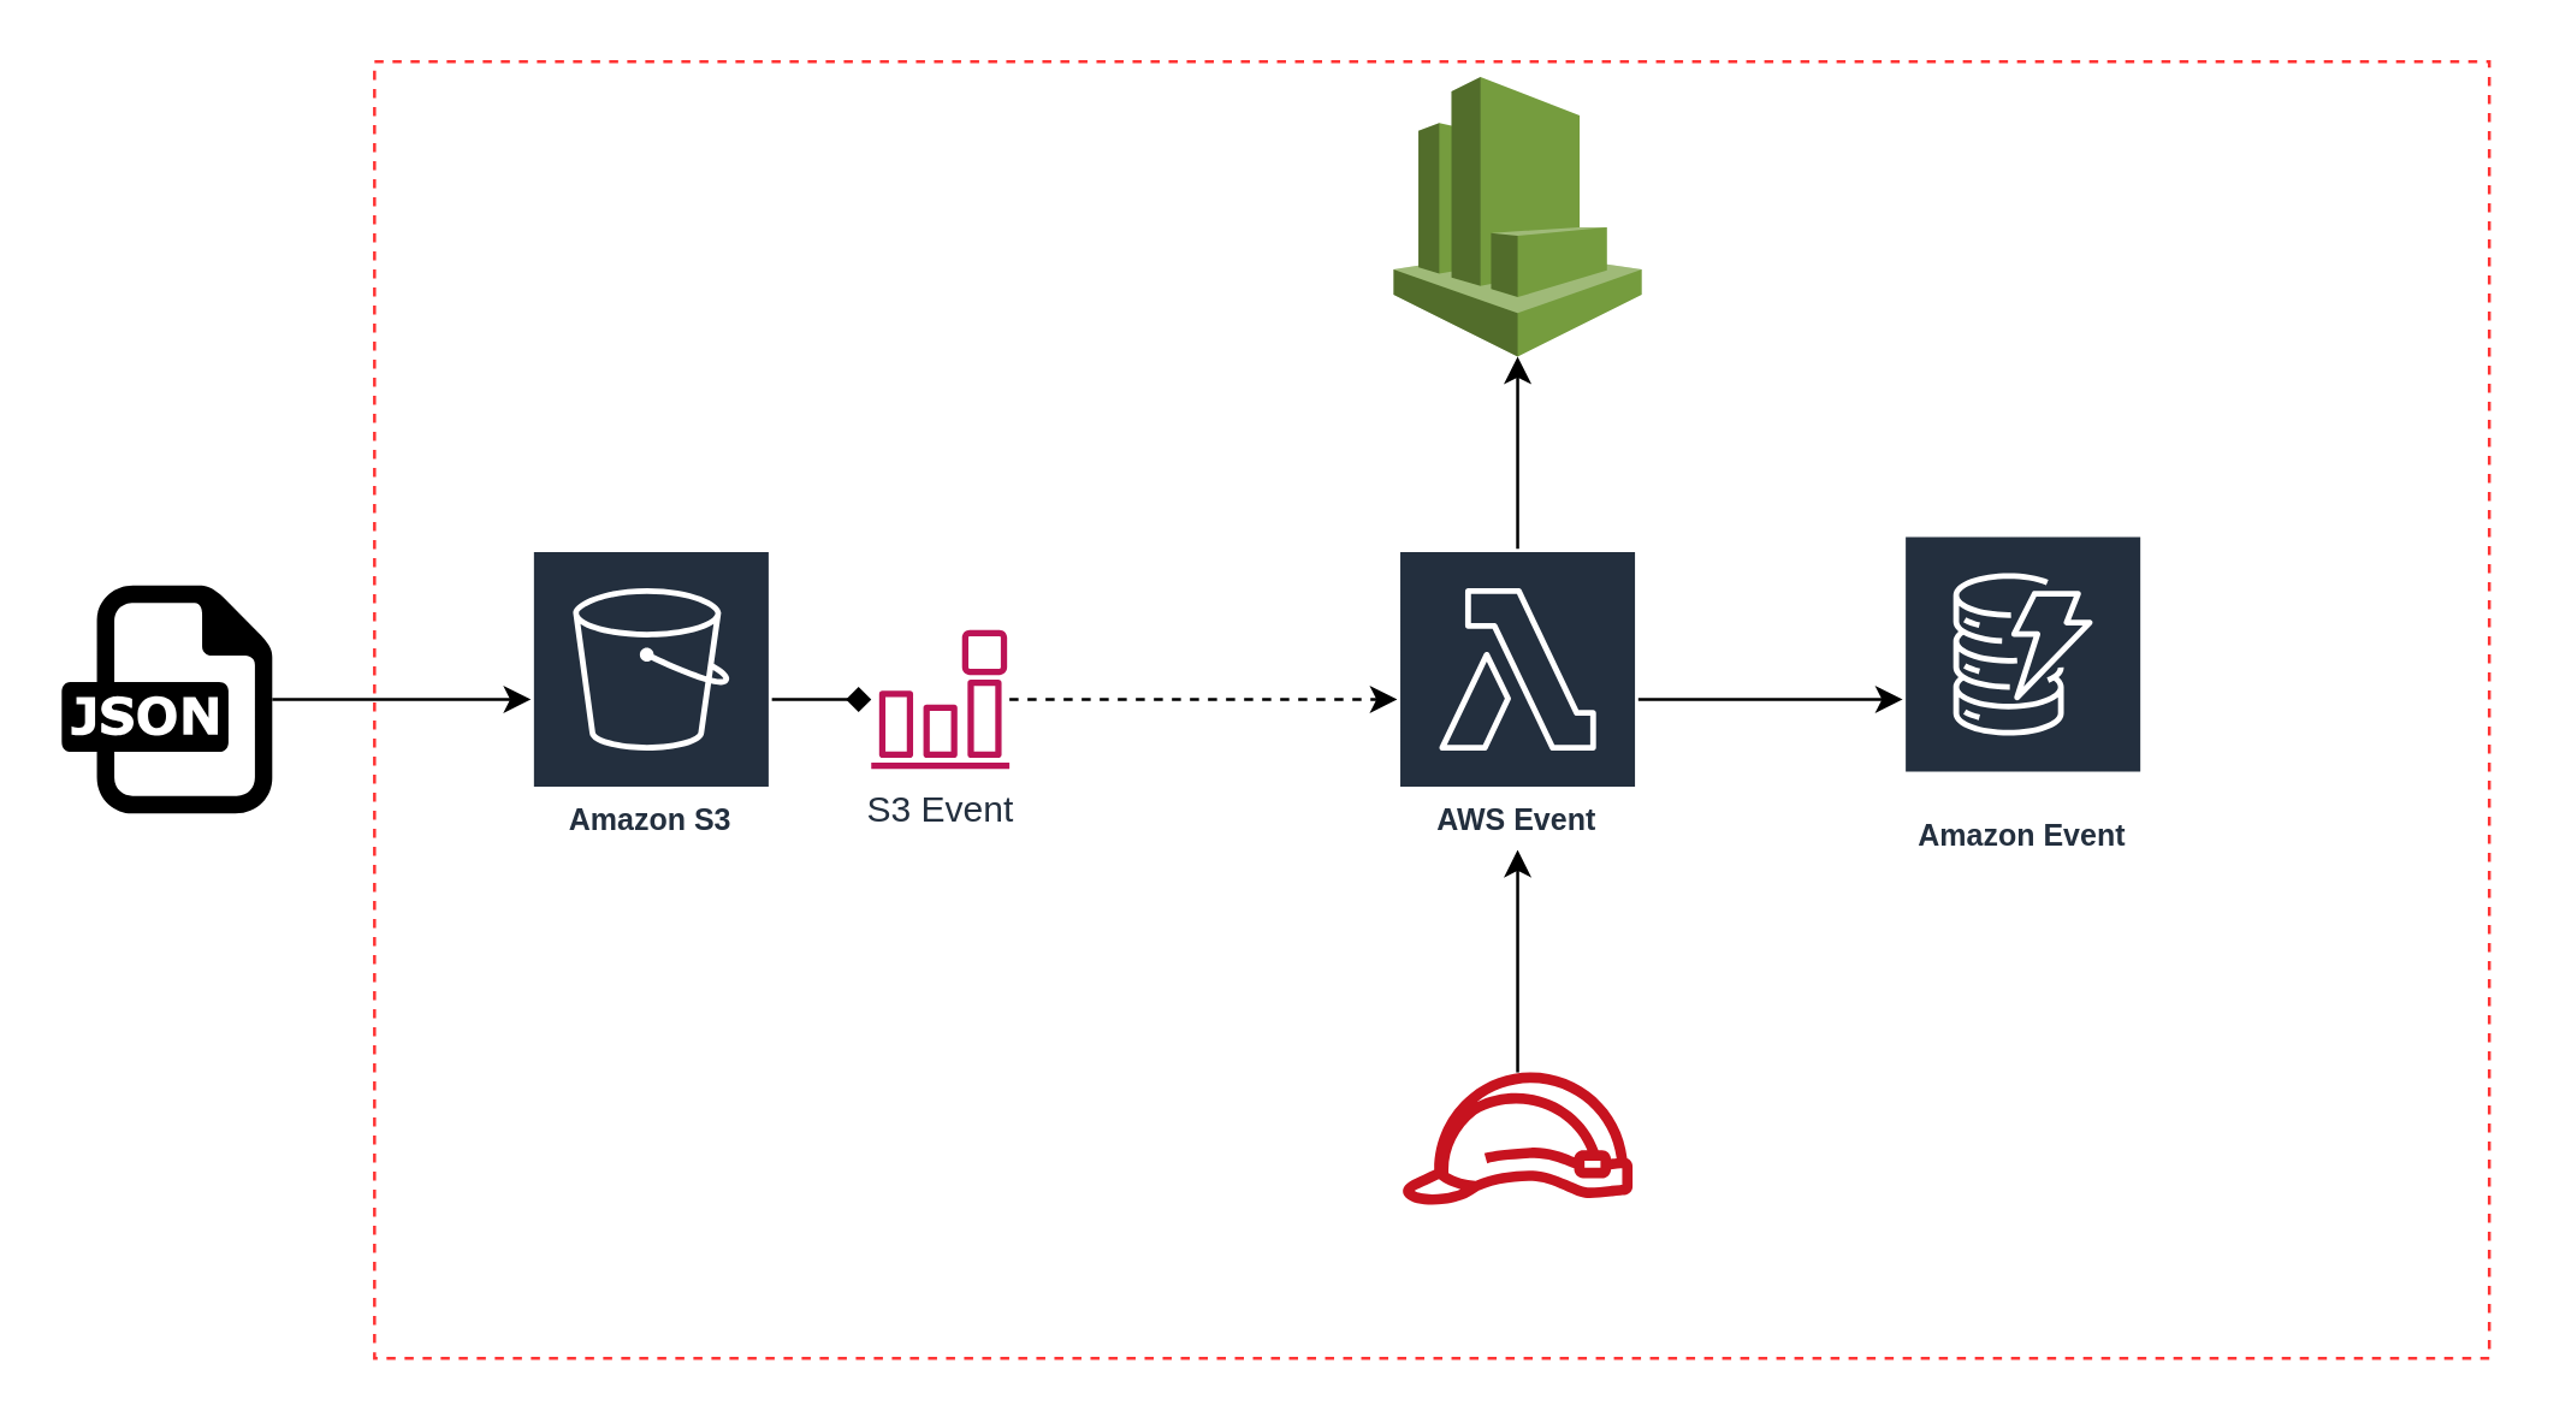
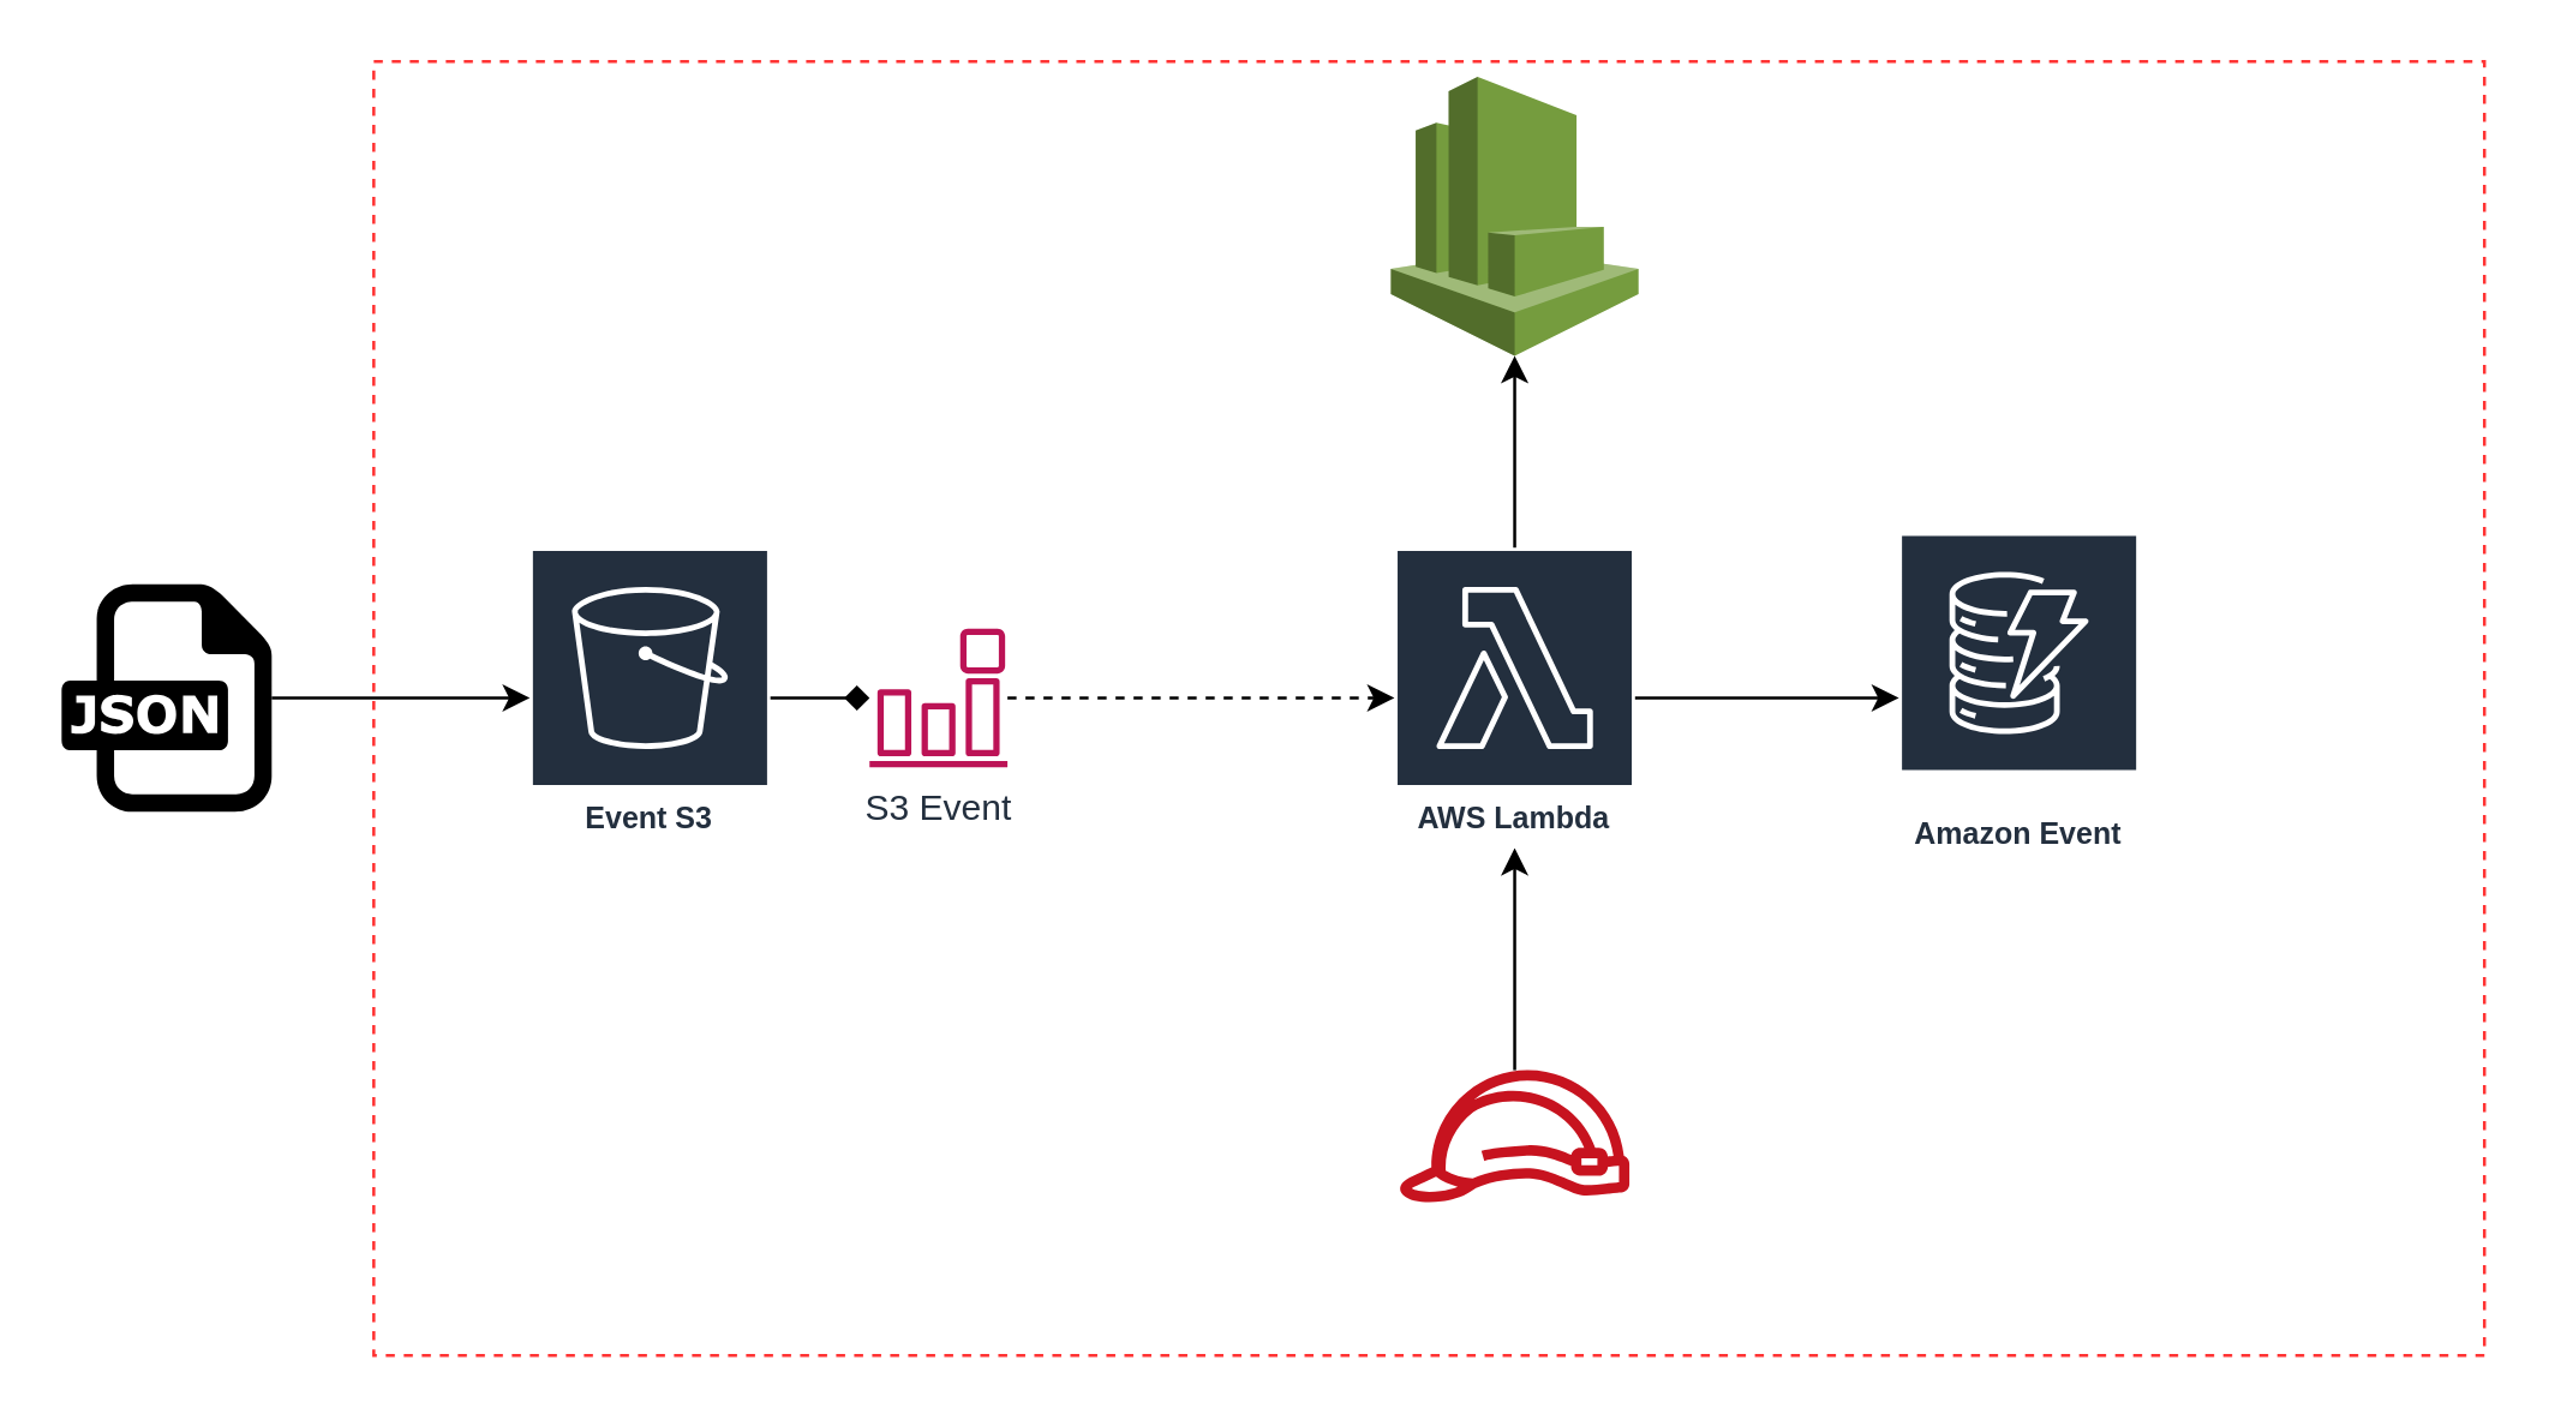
  <mxCell id="0" />
  <mxCell id="1" parent="0" />
  <mxCell id="2" value="" style="rounded=0;whiteSpace=wrap;html=1;strokeColor=#FF3333;dashed=1;" vertex="1" parent="1"><mxGeometry x="124" y="20" width="703" height="431" as="geometry" /></mxCell>
  <mxCell id="3" style="edgeStyle=orthogonalEdgeStyle;rounded=0;orthogonalLoop=1;jettySize=auto;html=1;" edge="1" parent="1" source="4" target="6"><mxGeometry relative="1" as="geometry" /></mxCell>
  <mxCell id="4" value="" style="dashed=0;outlineConnect=0;html=1;align=center;labelPosition=center;verticalLabelPosition=bottom;verticalAlign=top;shape=mxgraph.weblogos.json" vertex="1" parent="1"><mxGeometry x="20" y="194.1" width="70" height="75.8" as="geometry" /></mxCell>
  <mxCell id="5" style="edgeStyle=orthogonalEdgeStyle;rounded=0;orthogonalLoop=1;jettySize=auto;html=1;endArrow=diamond;" edge="1" parent="1" source="6" target="12"><mxGeometry relative="1" as="geometry" /></mxCell>
- <mxCell id="6" value="Amazon S3" style="outlineConnect=0;fontColor=#232F3E;gradientColor=none;strokeColor=#ffffff;fillColor=#232F3E;dashed=0;verticalLabelPosition=middle;verticalAlign=bottom;align=center;html=1;whiteSpace=wrap;fontSize=10;fontStyle=1;spacing=3;shape=mxgraph.aws4.productIcon;prIcon=mxgraph.aws4.s3;" vertex="1" parent="1"><mxGeometry x="176" y="182" width="80" height="100" as="geometry" /></mxCell>
+ <mxCell id="6" value="Event S3" style="outlineConnect=0;fontColor=#232F3E;gradientColor=none;strokeColor=#ffffff;fillColor=#232F3E;dashed=0;verticalLabelPosition=middle;verticalAlign=bottom;align=center;html=1;whiteSpace=wrap;fontSize=10;fontStyle=1;spacing=3;shape=mxgraph.aws4.productIcon;prIcon=mxgraph.aws4.s3;" vertex="1" parent="1"><mxGeometry x="176" y="182" width="80" height="100" as="geometry" /></mxCell>
  <mxCell id="7" value="Amazon Event" style="outlineConnect=0;fontColor=#232F3E;gradientColor=none;strokeColor=#ffffff;fillColor=#232F3E;dashed=0;verticalLabelPosition=middle;verticalAlign=bottom;align=center;html=1;whiteSpace=wrap;fontSize=10;fontStyle=1;spacing=3;shape=mxgraph.aws4.productIcon;prIcon=mxgraph.aws4.dynamodb;" vertex="1" parent="1"><mxGeometry x="632" y="177" width="80" height="110" as="geometry" /></mxCell>
  <mxCell id="8" style="edgeStyle=orthogonalEdgeStyle;rounded=0;orthogonalLoop=1;jettySize=auto;html=1;" edge="1" parent="1" source="9" target="15"><mxGeometry relative="1" as="geometry" /></mxCell>
  <mxCell id="9" value="" style="outlineConnect=0;fontColor=#232F3E;gradientColor=none;fillColor=#C7131F;strokeColor=none;dashed=0;verticalLabelPosition=bottom;verticalAlign=top;align=center;html=1;fontSize=12;fontStyle=0;aspect=fixed;pointerEvents=1;shape=mxgraph.aws4.role;" vertex="1" parent="1"><mxGeometry x="465" y="356" width="78" height="44" as="geometry" /></mxCell>
  <mxCell id="10" value="" style="outlineConnect=0;dashed=0;verticalLabelPosition=bottom;verticalAlign=top;align=center;html=1;shape=mxgraph.aws3.cloudwatch;fillColor=#759C3E;gradientColor=none;" vertex="1" parent="1"><mxGeometry x="462.75" y="25" width="82.5" height="93" as="geometry" /></mxCell>
  <mxCell id="11" style="edgeStyle=orthogonalEdgeStyle;rounded=0;orthogonalLoop=1;jettySize=auto;html=1;dashed=1;" edge="1" parent="1" source="12" target="15"><mxGeometry relative="1" as="geometry" /></mxCell>
  <mxCell id="12" value="S3 Event" style="outlineConnect=0;fontColor=#232F3E;gradientColor=none;fillColor=#BC1356;strokeColor=none;dashed=0;verticalLabelPosition=bottom;verticalAlign=top;align=center;html=1;fontSize=12;fontStyle=0;aspect=fixed;pointerEvents=1;shape=mxgraph.aws4.event_event_based;" vertex="1" parent="1"><mxGeometry x="289" y="208.9" width="46.2" height="46.2" as="geometry" /></mxCell>
  <mxCell id="13" style="edgeStyle=orthogonalEdgeStyle;rounded=0;orthogonalLoop=1;jettySize=auto;html=1;" edge="1" parent="1" source="15" target="7"><mxGeometry relative="1" as="geometry" /></mxCell>
  <mxCell id="14" style="edgeStyle=orthogonalEdgeStyle;rounded=0;orthogonalLoop=1;jettySize=auto;html=1;entryX=0.5;entryY=1;entryDx=0;entryDy=0;entryPerimeter=0;" edge="1" parent="1" source="15" target="10"><mxGeometry relative="1" as="geometry" /></mxCell>
- <mxCell id="15" value="AWS Event" style="outlineConnect=0;fontColor=#232F3E;gradientColor=none;strokeColor=#ffffff;fillColor=#232F3E;dashed=0;verticalLabelPosition=middle;verticalAlign=bottom;align=center;html=1;whiteSpace=wrap;fontSize=10;fontStyle=1;spacing=3;shape=mxgraph.aws4.productIcon;prIcon=mxgraph.aws4.lambda;" vertex="1" parent="1"><mxGeometry x="464" y="182" width="80" height="100" as="geometry" /></mxCell>
+ <mxCell id="15" value="AWS Lambda" style="outlineConnect=0;fontColor=#232F3E;gradientColor=none;strokeColor=#ffffff;fillColor=#232F3E;dashed=0;verticalLabelPosition=middle;verticalAlign=bottom;align=center;html=1;whiteSpace=wrap;fontSize=10;fontStyle=1;spacing=3;shape=mxgraph.aws4.productIcon;prIcon=mxgraph.aws4.lambda;" vertex="1" parent="1"><mxGeometry x="464" y="182" width="80" height="100" as="geometry" /></mxCell>
